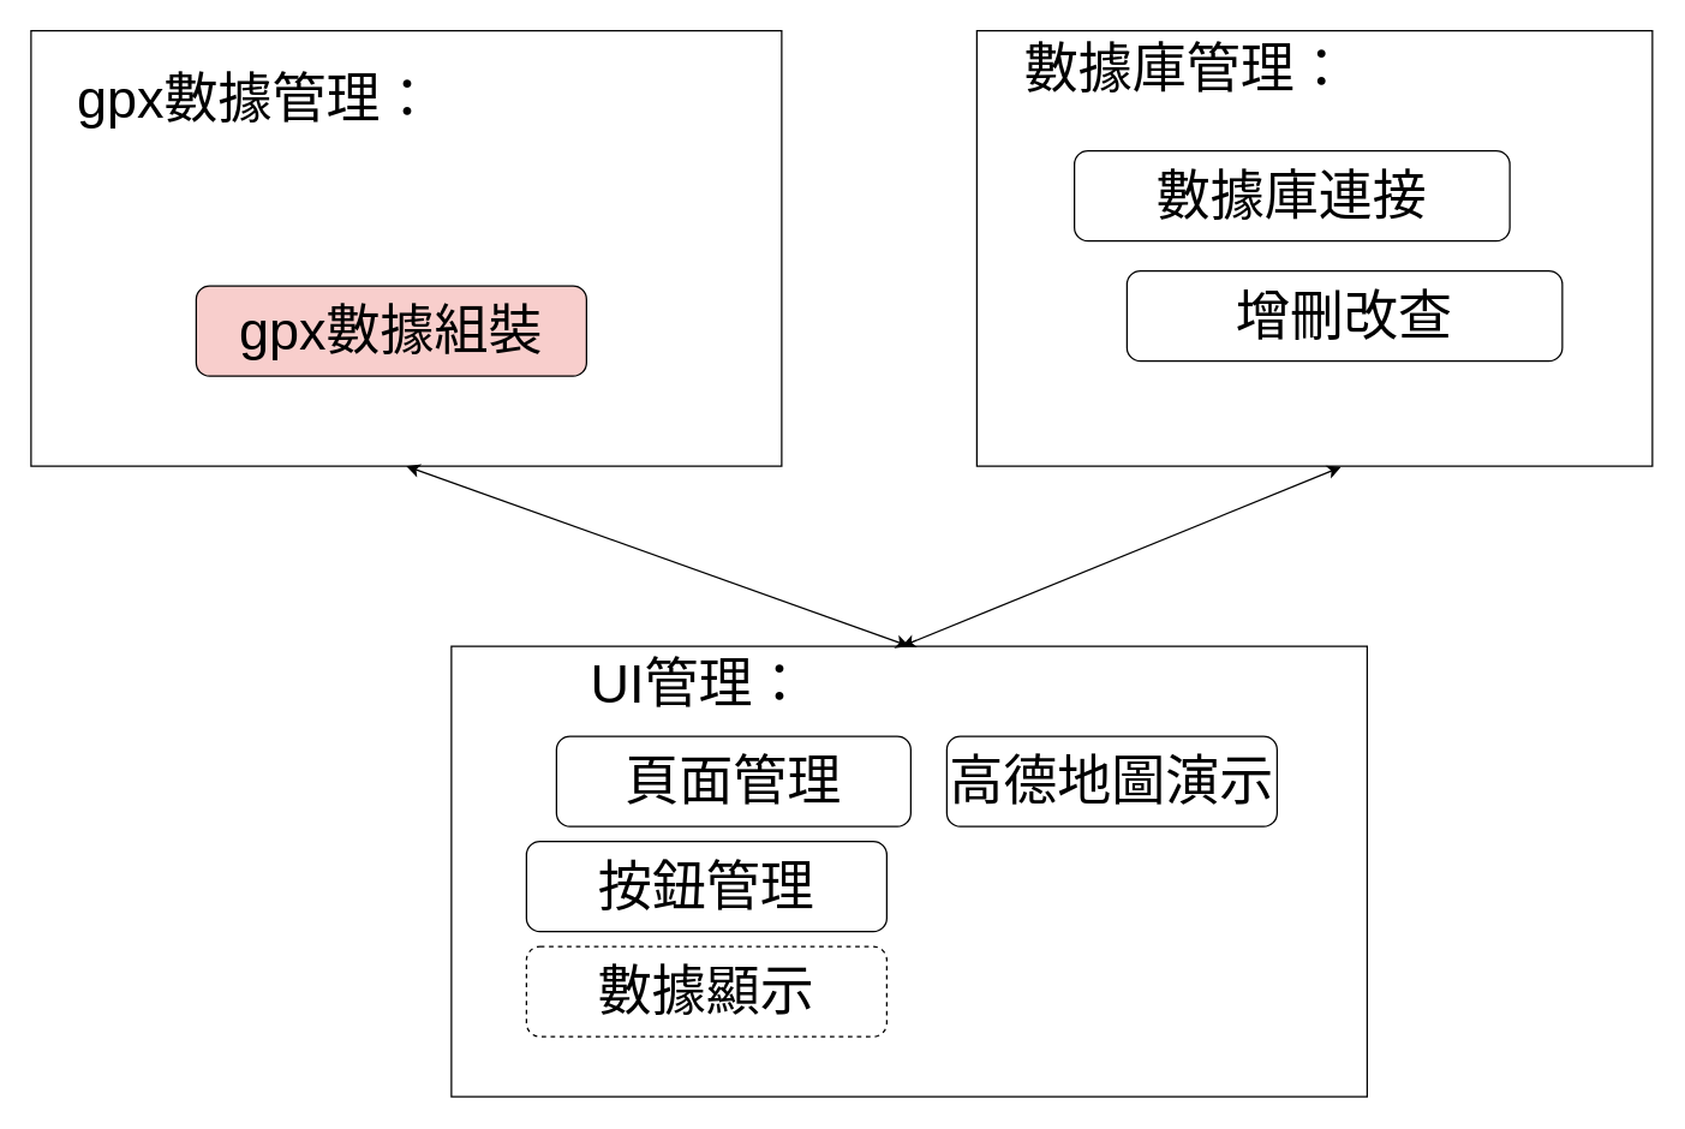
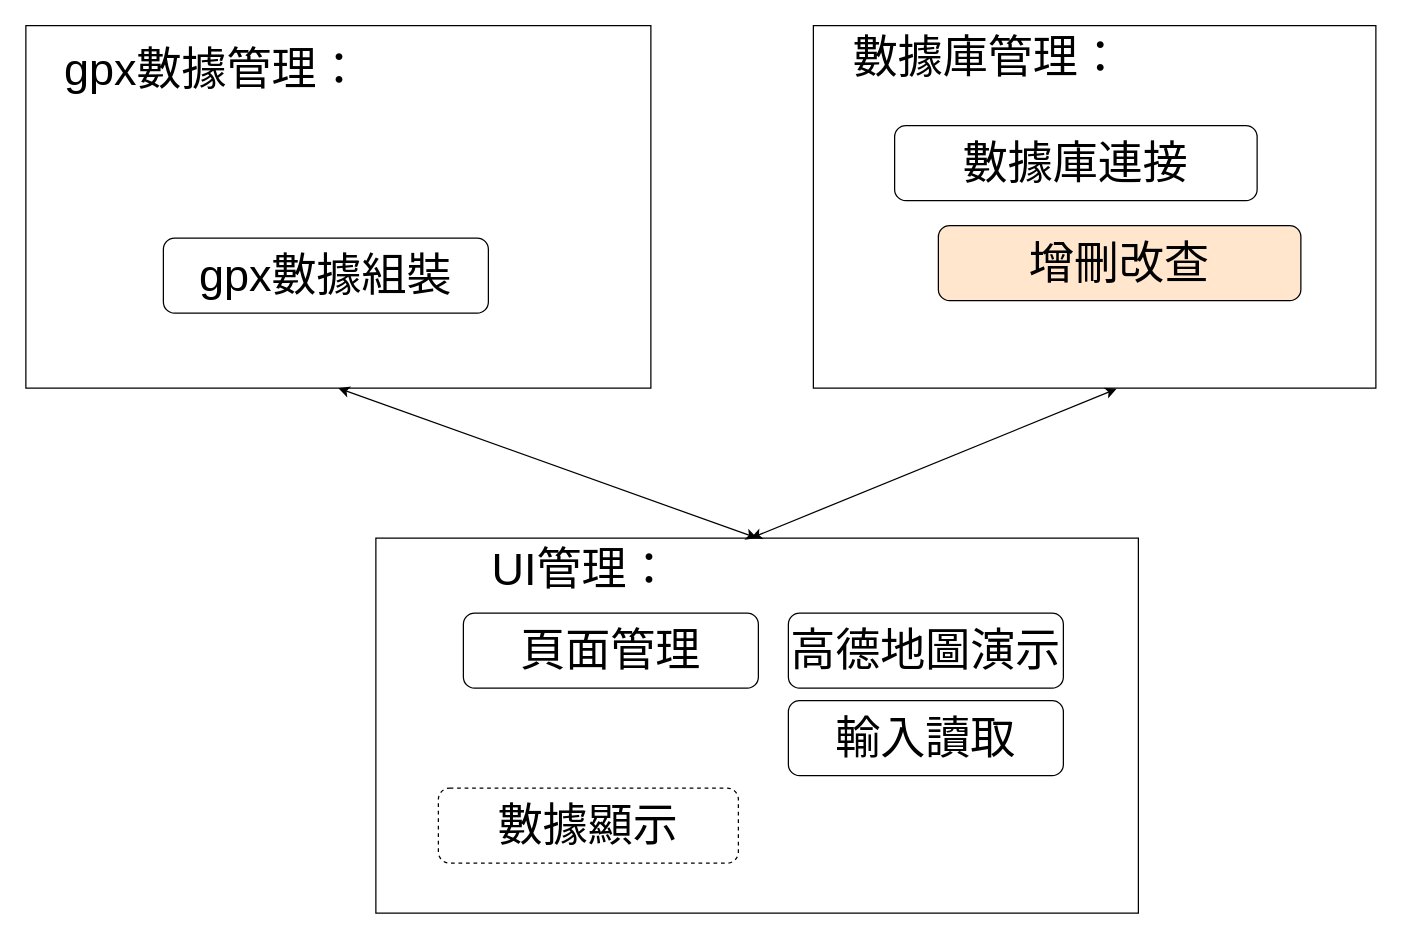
  <mxCell id="0" />
  <mxCell id="1" parent="0" />
  <mxCell id="2" value="" style="rounded=0;whiteSpace=wrap;html=1;" vertex="1" parent="1"><mxGeometry x="20" y="20" width="500" height="290" as="geometry" /></mxCell>
- <mxCell id="3" value="&lt;font style=&quot;font-size: 36px&quot;&gt;gpx數據管理：&lt;/font&gt;" style="text;html=1;strokeColor=none;fillColor=none;align=center;verticalAlign=middle;whiteSpace=wrap;rounded=0;" vertex="1" parent="1"><mxGeometry x="30" y="50" width="280" height="30" as="geometry" /></mxCell>
- <mxCell id="4" value="gpx數據組裝" style="rounded=1;whiteSpace=wrap;html=1;fontSize=36;fillColor=#f8cecc;" vertex="1" parent="1"><mxGeometry x="130" y="190" width="260" height="60" as="geometry" /></mxCell>
+ <mxCell id="3" value="&lt;font style=&quot;font-size: 36px&quot;&gt;gpx數據管理：&lt;/font&gt;" style="text;html=1;strokeColor=none;fillColor=none;align=center;verticalAlign=middle;whiteSpace=wrap;rounded=0;" vertex="1" parent="1"><mxGeometry x="30" y="40" width="280" height="30" as="geometry" /></mxCell>
+ <mxCell id="4" value="gpx數據組裝" style="rounded=1;whiteSpace=wrap;html=1;fontSize=36;" vertex="1" parent="1"><mxGeometry x="130" y="190" width="260" height="60" as="geometry" /></mxCell>
  <mxCell id="5" value="" style="rounded=0;whiteSpace=wrap;html=1;fontSize=36;" vertex="1" parent="1"><mxGeometry x="650" y="20" width="450" height="290" as="geometry" /></mxCell>
  <mxCell id="6" value="數據庫管理：&lt;br&gt;" style="text;html=1;strokeColor=none;fillColor=none;align=center;verticalAlign=middle;whiteSpace=wrap;rounded=0;fontSize=36;" vertex="1" parent="1"><mxGeometry x="670" y="30" width="240" height="30" as="geometry" /></mxCell>
  <mxCell id="7" value="數據庫連接" style="rounded=1;whiteSpace=wrap;html=1;fontSize=36;" vertex="1" parent="1"><mxGeometry x="715" y="100" width="290" height="60" as="geometry" /></mxCell>
- <mxCell id="8" value="增刪改查" style="rounded=1;whiteSpace=wrap;html=1;fontSize=36;" vertex="1" parent="1"><mxGeometry x="750" y="180" width="290" height="60" as="geometry" /></mxCell>
+ <mxCell id="8" value="增刪改查" style="rounded=1;whiteSpace=wrap;html=1;fontSize=36;fillColor=#ffe6cc;" vertex="1" parent="1"><mxGeometry x="750" y="180" width="290" height="60" as="geometry" /></mxCell>
  <mxCell id="9" value="" style="rounded=0;whiteSpace=wrap;html=1;fontSize=36;" vertex="1" parent="1"><mxGeometry x="300" y="430" width="610" height="300" as="geometry" /></mxCell>
  <mxCell id="10" value="UI管理：" style="text;html=1;strokeColor=none;fillColor=none;align=center;verticalAlign=middle;whiteSpace=wrap;rounded=0;fontSize=36;" vertex="1" parent="1"><mxGeometry x="310" y="440" width="310" height="30" as="geometry" /></mxCell>
  <mxCell id="11" value="頁面管理" style="rounded=1;whiteSpace=wrap;html=1;fontSize=36;" vertex="1" parent="1"><mxGeometry x="370" y="490" width="236" height="60" as="geometry" /></mxCell>
- <mxCell id="12" value="按鈕管理" style="rounded=1;whiteSpace=wrap;html=1;fontSize=36;" vertex="1" parent="1"><mxGeometry x="350" y="560" width="240" height="60" as="geometry" /></mxCell>
  <mxCell id="13" value="數據顯示" style="rounded=1;whiteSpace=wrap;html=1;fontSize=36;dashed=1;" vertex="1" parent="1"><mxGeometry x="350" y="630" width="240" height="60" as="geometry" /></mxCell>
  <mxCell id="14" value="高德地圖演示" style="rounded=1;whiteSpace=wrap;html=1;fontSize=36;" vertex="1" parent="1"><mxGeometry x="630" y="490" width="220" height="60" as="geometry" /></mxCell>
+ <mxCell id="15" value="輸入讀取" style="rounded=1;whiteSpace=wrap;html=1;fontSize=36;" vertex="1" parent="1"><mxGeometry x="630" y="560" width="220" height="60" as="geometry" /></mxCell>
  <mxCell id="16" value="" style="endArrow=classic;startArrow=classic;html=1;rounded=0;fontSize=36;entryX=0.5;entryY=0;entryDx=0;entryDy=0;" edge="1" parent="1" target="9"><mxGeometry width="50" height="50" relative="1" as="geometry"><mxPoint x="270" y="310" as="sourcePoint" /><mxPoint x="410" y="290" as="targetPoint" /></mxGeometry></mxCell>
  <mxCell id="17" value="" style="endArrow=classic;startArrow=classic;html=1;rounded=0;fontSize=36;entryX=0.539;entryY=1.002;entryDx=0;entryDy=0;entryPerimeter=0;" edge="1" parent="1" target="5"><mxGeometry width="50" height="50" relative="1" as="geometry"><mxPoint x="600" y="430" as="sourcePoint" /><mxPoint x="530" y="320" as="targetPoint" /></mxGeometry></mxCell>
